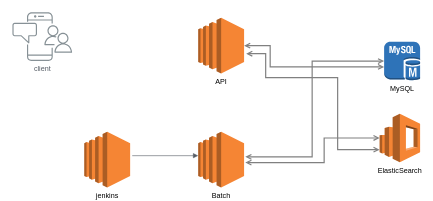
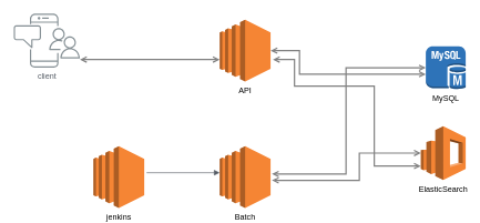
  <mxCell id="0" />
  <mxCell id="1" parent="0" />
+ <mxCell id="2" style="edgeStyle=orthogonalEdgeStyle;rounded=0;orthogonalLoop=1;jettySize=auto;html=1;startArrow=open;startFill=0;endArrow=open;endFill=0;strokeWidth=2;strokeColor=#808080;" parent="1" source="5" target="9" edge="1"><mxGeometry relative="1" as="geometry"><Array as="points"><mxPoint x="280" y="89" /><mxPoint x="280" y="89" /></Array><mxPoint x="40" y="76" as="sourcePoint" /><mxPoint x="320" y="76" as="targetPoint" /></mxGeometry></mxCell>
  <mxCell id="3" style="edgeStyle=orthogonalEdgeStyle;rounded=0;orthogonalLoop=1;jettySize=auto;html=1;startArrow=open;startFill=0;endArrow=open;endFill=0;strokeWidth=2;strokeColor=#808080;entryX=0;entryY=0.5;entryDx=0;entryDy=0;entryPerimeter=0;" parent="1" target="6" edge="1"><mxGeometry relative="1" as="geometry"><Array as="points"><mxPoint x="520" y="261" /><mxPoint x="520" y="101" /></Array><mxPoint x="408.5" y="261" as="sourcePoint" /><mxPoint x="550.5" y="169" as="targetPoint" /></mxGeometry></mxCell>
  <mxCell id="4" style="edgeStyle=orthogonalEdgeStyle;rounded=0;orthogonalLoop=1;jettySize=auto;html=1;startArrow=open;startFill=0;endArrow=open;endFill=0;strokeWidth=2;strokeColor=#808080;entryX=0;entryY=0.5;entryDx=0;entryDy=0;entryPerimeter=0;" parent="1" target="7" edge="1"><mxGeometry relative="1" as="geometry"><Array as="points"><mxPoint x="540" y="271" /><mxPoint x="540" y="230" /></Array><mxPoint x="408.5" y="270.5" as="sourcePoint" /><mxPoint x="550.5" y="304.5" as="targetPoint" /></mxGeometry></mxCell>
  <mxCell id="5" value="client" style="outlineConnect=0;gradientColor=none;fontColor=#545B64;strokeColor=none;fillColor=#879196;dashed=0;verticalLabelPosition=bottom;verticalAlign=top;align=center;html=1;fontSize=12;fontStyle=0;aspect=fixed;shape=mxgraph.aws4.illustration_notification;pointerEvents=1;labelBackgroundColor=#ffffff;" parent="1" vertex="1"><mxGeometry x="20" y="20" width="100" height="81" as="geometry" /></mxCell>
  <mxCell id="6" value="MySQL" style="outlineConnect=0;dashed=0;verticalLabelPosition=bottom;verticalAlign=top;align=center;html=1;shape=mxgraph.aws3.mysql_db_instance;fillColor=#2E73B8;gradientColor=none;" vertex="1" parent="1"><mxGeometry x="640" y="69" width="60" height="64.5" as="geometry" /></mxCell>
  <mxCell id="7" value="ElasticSearch" style="outlineConnect=0;dashed=0;verticalLabelPosition=bottom;verticalAlign=top;align=center;html=1;shape=mxgraph.aws3.elasticsearch_service;fillColor=#F58534;gradientColor=none;" vertex="1" parent="1"><mxGeometry x="632.5" y="189" width="67.5" height="81" as="geometry" /></mxCell>
  <mxCell id="8" value="Batch" style="outlineConnect=0;dashed=0;verticalLabelPosition=bottom;verticalAlign=top;align=center;html=1;shape=mxgraph.aws3.ec2;fillColor=#F58534;gradientColor=none;" vertex="1" parent="1"><mxGeometry x="330" y="219" width="76.5" height="93" as="geometry" /></mxCell>
  <mxCell id="9" value="API" style="outlineConnect=0;dashed=0;verticalLabelPosition=bottom;verticalAlign=top;align=center;html=1;shape=mxgraph.aws3.ec2;fillColor=#F58534;gradientColor=none;" vertex="1" parent="1"><mxGeometry x="330" y="29" width="76.5" height="93" as="geometry" /></mxCell>
  <mxCell id="10" style="edgeStyle=orthogonalEdgeStyle;rounded=0;orthogonalLoop=1;jettySize=auto;html=1;startArrow=open;startFill=0;endArrow=open;endFill=0;strokeWidth=2;strokeColor=#808080;exitX=1;exitY=0.5;exitDx=0;exitDy=0;exitPerimeter=0;" edge="1" parent="1" source="9"><mxGeometry relative="1" as="geometry"><Array as="points"><mxPoint x="450" y="76" /><mxPoint x="450" y="111" /></Array><mxPoint x="418.5" y="271" as="sourcePoint" /><mxPoint x="640" y="111" as="targetPoint" /></mxGeometry></mxCell>
  <mxCell id="11" style="edgeStyle=orthogonalEdgeStyle;rounded=0;orthogonalLoop=1;jettySize=auto;html=1;startArrow=open;startFill=0;endArrow=open;endFill=0;strokeWidth=2;strokeColor=#808080;" edge="1" parent="1"><mxGeometry relative="1" as="geometry"><Array as="points"><mxPoint x="442.5" y="89" /><mxPoint x="442.5" y="129" /><mxPoint x="562.5" y="129" /><mxPoint x="562.5" y="249" /></Array><mxPoint x="410" y="89" as="sourcePoint" /><mxPoint x="632.5" y="249" as="targetPoint" /></mxGeometry></mxCell>
  <mxCell id="12" value="jenkins" style="outlineConnect=0;dashed=0;verticalLabelPosition=bottom;verticalAlign=top;align=center;html=1;shape=mxgraph.aws3.ec2;fillColor=#F58534;gradientColor=none;" vertex="1" parent="1"><mxGeometry x="140" y="219" width="76.5" height="93" as="geometry" /></mxCell>
  <mxCell id="13" value="" style="edgeStyle=orthogonalEdgeStyle;html=1;endArrow=block;elbow=vertical;startArrow=none;endFill=1;strokeColor=#545B64;rounded=0;" edge="1" parent="1"><mxGeometry width="100" relative="1" as="geometry"><mxPoint x="220" y="259" as="sourcePoint" /><mxPoint x="330" y="259" as="targetPoint" /></mxGeometry></mxCell>
